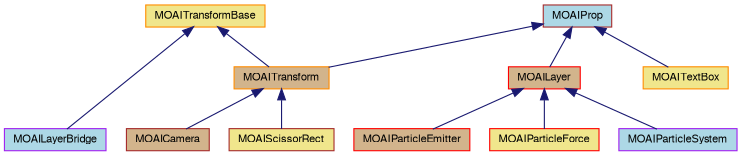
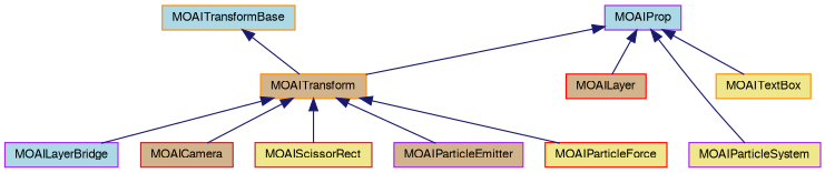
  digraph {
    rankdir=TB
    node [color=darkorange fillcolor=tan fontname=FreeSans fontsize=10 shape=record style=filled]
    edge [color=midnightblue dir=back fontname=FreeSans fontsize=10 labelfontname=FreeSans labelfontsize=10 style=solid]
    n1 [fontcolor=black height=0.2 label=MOAITransform width=0.4]
    n2 [color=brown height=0.2 label=MOAICamera width=0.4]
    n3 [color=purple fillcolor=lightblue height=0.2 label=MOAILayerBridge width=0.4]
-   n4 [color=red height=0.2 label=MOAIParticleEmitter width=0.4]
+   n4 [color=purple height=0.2 label=MOAIParticleEmitter width=0.4]
    n5 [color=red fillcolor=khaki height=0.2 label=MOAIParticleForce width=0.4]
    n6 [color=brown fillcolor=khaki height=0.2 label=MOAIScissorRect width=0.4]
-   n7 [color=brown fillcolor=lightblue height=0.2 label=MOAIProp width=0.4]
+   n7 [color=purple fillcolor=lightblue height=0.2 label=MOAIProp width=0.4]
    n8 [color=red height=0.2 label=MOAILayer width=0.4]
-   n9 [color=purple fillcolor=lightblue height=0.2 label=MOAIParticleSystem width=0.4]
+   n9 [color=purple fillcolor=khaki height=0.2 label=MOAIParticleSystem width=0.4]
    n10 [fillcolor=khaki height=0.2 label=MOAITextBox width=0.4]
-   n11 [fillcolor=khaki height=0.2 label=MOAITransformBase width=0.4]
+   n11 [fillcolor=lightblue height=0.2 label=MOAITransformBase width=0.4]
    n1 -> n2
-   n11 -> n3
-   n8 -> n4
-   n8 -> n5
+   n1 -> n3
+   n1 -> n4
+   n1 -> n5
    n1 -> n6
    n7 -> n1
    n7 -> n8
-   n8 -> n9
+   n7 -> n9
    n7 -> n10
    n11 -> n1
  }
